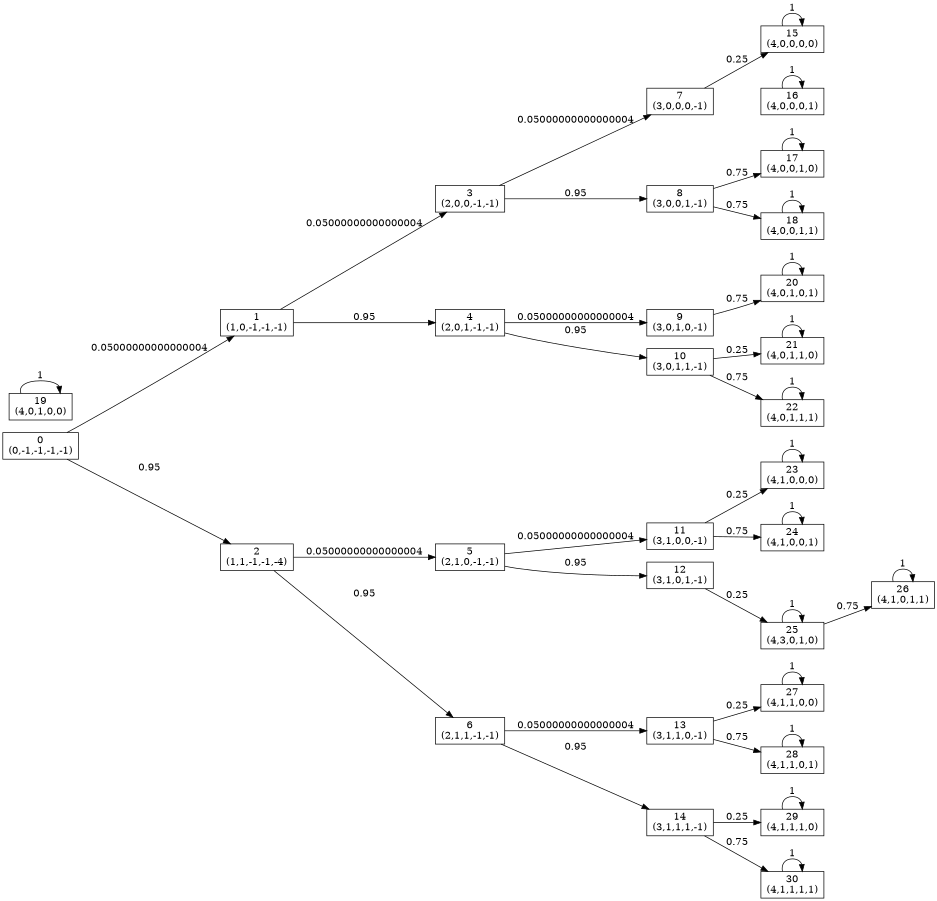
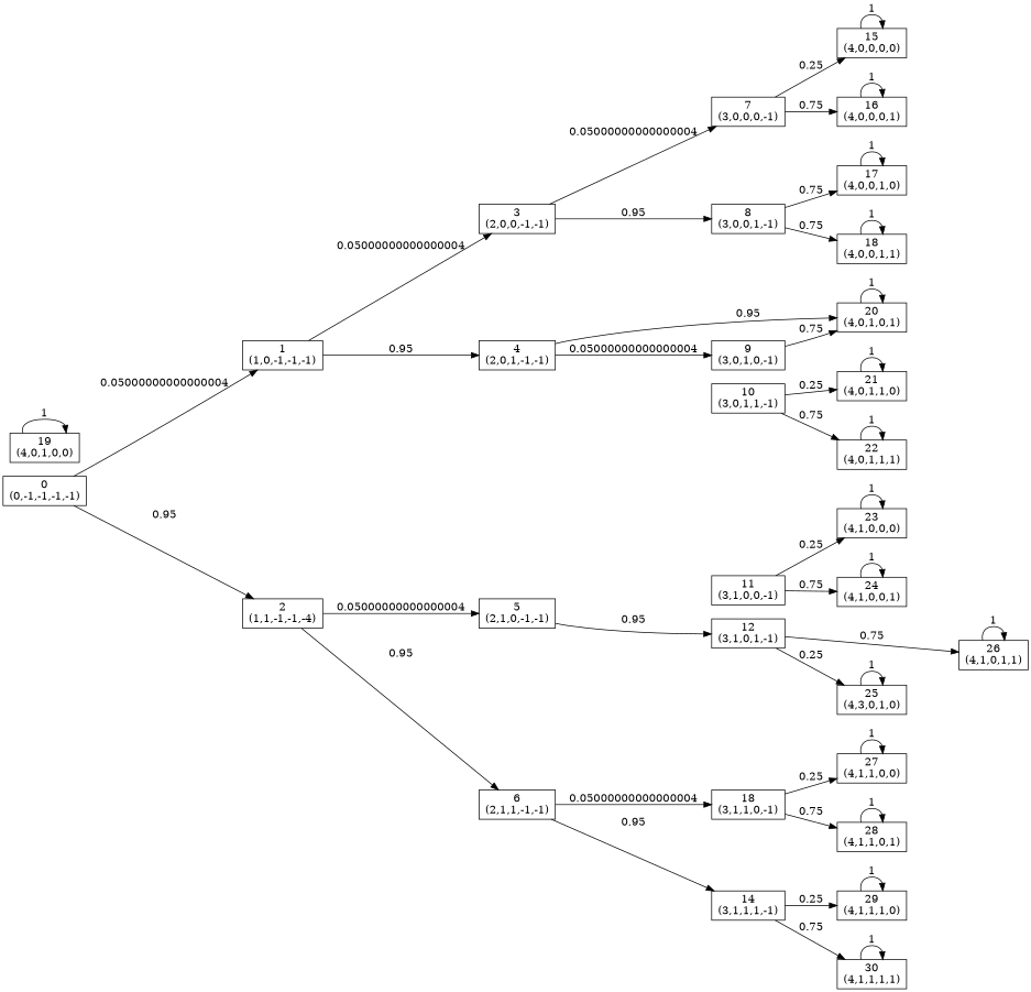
  digraph {
    rankdir=LR
    node [shape=box]
    n1 [label="0\n(0,-1,-1,-1,-1)"]
    n2 [label="1\n(1,0,-1,-1,-1)"]
    n3 [label="2\n(1,1,-1,-1,-4)"]
    n4 [label="3\n(2,0,0,-1,-1)"]
    n5 [label="4\n(2,0,1,-1,-1)"]
    n6 [label="5\n(2,1,0,-1,-1)"]
    n7 [label="6\n(2,1,1,-1,-1)"]
    n8 [label="7\n(3,0,0,0,-1)"]
    n9 [label="8\n(3,0,0,1,-1)"]
    n10 [label="9\n(3,0,1,0,-1)"]
    n11 [label="10\n(3,0,1,1,-1)"]
    n12 [label="11\n(3,1,0,0,-1)"]
    n13 [label="12\n(3,1,0,1,-1)"]
-   n14 [label="13\n(3,1,1,0,-1)"]
+   n14 [label="18\n(3,1,1,0,-1)"]
    n15 [label="14\n(3,1,1,1,-1)"]
    n16 [label="15\n(4,0,0,0,0)"]
    n17 [label="16\n(4,0,0,0,1)"]
    n18 [label="17\n(4,0,0,1,0)"]
    n19 [label="18\n(4,0,0,1,1)"]
    n20 [label="20\n(4,0,1,0,1)"]
    n21 [label="21\n(4,0,1,1,0)"]
    n22 [label="22\n(4,0,1,1,1)"]
    n23 [label="23\n(4,1,0,0,0)"]
    n24 [label="24\n(4,1,0,0,1)"]
    n25 [label="25\n(4,3,0,1,0)"]
    n26 [label="26\n(4,1,0,1,1)"]
    n27 [label="27\n(4,1,1,0,0)"]
    n28 [label="28\n(4,1,1,0,1)"]
    n29 [label="29\n(4,1,1,1,0)"]
    n30 [label="30\n(4,1,1,1,1)"]
    n31 [label="19\n(4,0,1,0,0)"]
    n1 -> n2 [label=0.05000000000000004]
    n1 -> n3 [label=0.95]
    n2 -> n4 [label=0.05000000000000004]
    n2 -> n5 [label=0.95]
    n3 -> n6 [label=0.05000000000000004]
    n3 -> n7 [label=0.95]
    n4 -> n8 [label=0.05000000000000004]
    n4 -> n9 [label=0.95]
    n5 -> n10 [label=0.05000000000000004]
-   n5 -> n11 [label=0.95]
-   n6 -> n12 [label=0.05000000000000004]
+   n5 -> n20 [label=0.95]
    n6 -> n13 [label=0.95]
    n7 -> n14 [label=0.05000000000000004]
    n7 -> n15 [label=0.95]
    n8 -> n16 [label=0.25]
+   n8 -> n17 [label=0.75]
    n9 -> n18 [label=0.75]
    n9 -> n19 [label=0.75]
    n10 -> n20 [label=0.75]
    n11 -> n21 [label=0.25]
    n11 -> n22 [label=0.75]
    n12 -> n23 [label=0.25]
    n12 -> n24 [label=0.75]
    n13 -> n25 [label=0.25]
-   n25 -> n26 [label=0.75]
+   n13 -> n26 [label=0.75]
    n14 -> n27 [label=0.25]
    n14 -> n28 [label=0.75]
    n15 -> n29 [label=0.25]
    n15 -> n30 [label=0.75]
    n16 -> n16 [label=1]
    n17 -> n17 [label=1]
    n18 -> n18 [label=1]
    n19 -> n19 [label=1]
    n20 -> n20 [label=1]
    n21 -> n21 [label=1]
    n22 -> n22 [label=1]
    n23 -> n23 [label=1]
    n24 -> n24 [label=1]
    n25 -> n25 [label=1]
    n26 -> n26 [label=1]
    n27 -> n27 [label=1]
    n28 -> n28 [label=1]
    n29 -> n29 [label=1]
    n30 -> n30 [label=1]
    n31 -> n31 [label=1]
  }
